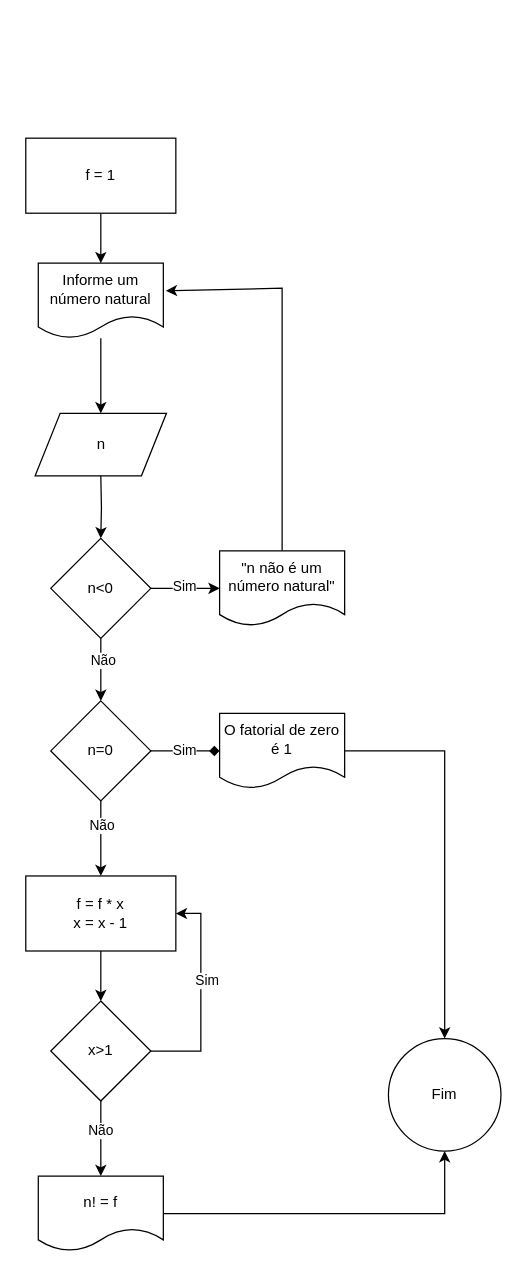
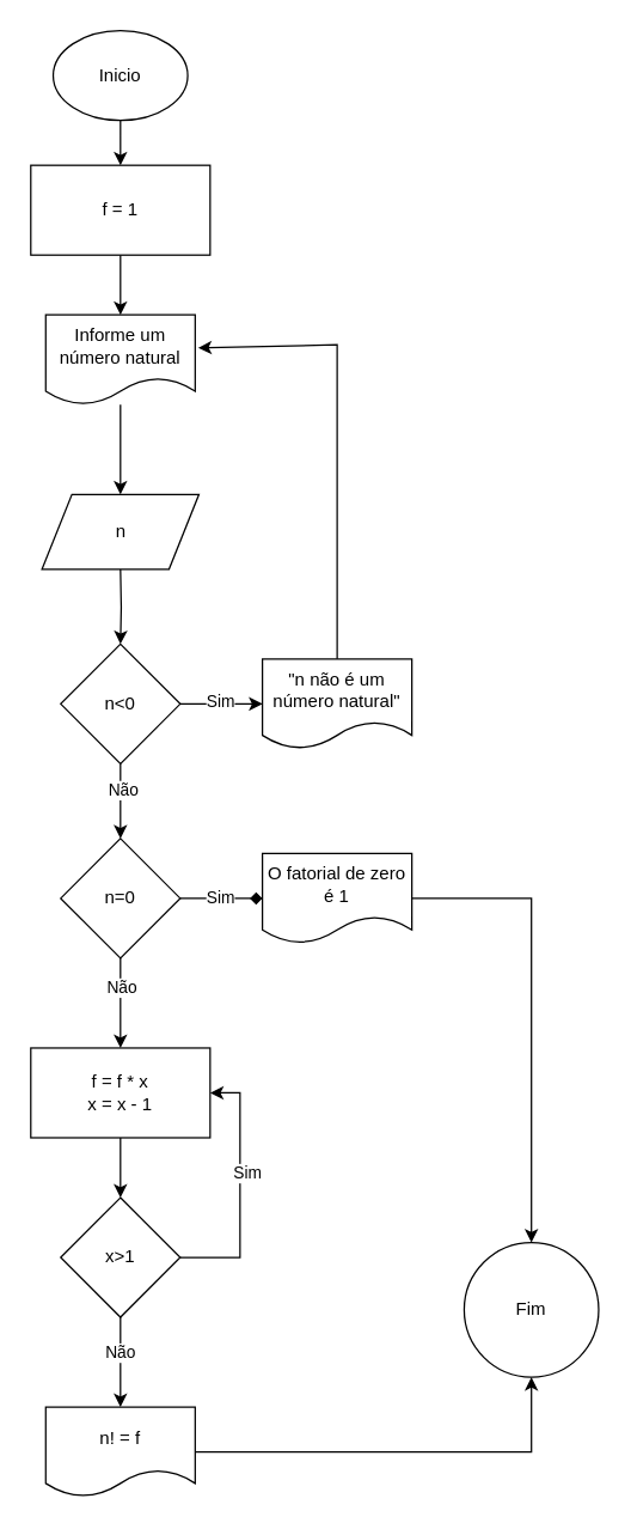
  <mxCell id="0" />
  <mxCell id="1" parent="0" />
+ <mxCell id="2" value="" style="edgeStyle=orthogonalEdgeStyle;rounded=0;orthogonalLoop=1;jettySize=auto;html=1;" edge="1" parent="1" source="3" target="33"><mxGeometry relative="1" as="geometry" /></mxCell>
+ <mxCell id="3" value="Inicio" style="ellipse;whiteSpace=wrap;html=1;" parent="1" vertex="1"><mxGeometry x="35" y="20" width="90" height="60" as="geometry" /></mxCell>
  <mxCell id="4" value="" style="edgeStyle=orthogonalEdgeStyle;rounded=0;orthogonalLoop=1;jettySize=auto;html=1;" parent="1" target="10" edge="1"><mxGeometry relative="1" as="geometry"><mxPoint x="80" y="380" as="sourcePoint" /></mxGeometry></mxCell>
  <mxCell id="5" value="n" style="shape=parallelogram;perimeter=parallelogramPerimeter;whiteSpace=wrap;html=1;fixedSize=1;" parent="1" vertex="1"><mxGeometry x="27.5" y="330" width="105" height="50" as="geometry" /></mxCell>
  <mxCell id="6" value="" style="edgeStyle=orthogonalEdgeStyle;rounded=0;orthogonalLoop=1;jettySize=auto;html=1;" parent="1" source="10" target="11" edge="1"><mxGeometry relative="1" as="geometry" /></mxCell>
  <mxCell id="7" value="Sim" style="edgeLabel;html=1;align=center;verticalAlign=middle;resizable=0;points=[];" parent="6" vertex="1" connectable="0"><mxGeometry x="-0.046" y="2" relative="1" as="geometry"><mxPoint as="offset" /></mxGeometry></mxCell>
  <mxCell id="8" value="" style="edgeStyle=orthogonalEdgeStyle;rounded=0;orthogonalLoop=1;jettySize=auto;html=1;" edge="1" parent="1" source="10" target="24"><mxGeometry relative="1" as="geometry" /></mxCell>
  <mxCell id="9" value="Não" style="edgeLabel;html=1;align=center;verticalAlign=middle;resizable=0;points=[];" vertex="1" connectable="0" parent="8"><mxGeometry x="-0.332" y="1" relative="1" as="geometry"><mxPoint as="offset" /></mxGeometry></mxCell>
  <mxCell id="10" value="n&amp;lt;0" style="rhombus;whiteSpace=wrap;html=1;" parent="1" vertex="1"><mxGeometry x="40" y="430" width="80" height="80" as="geometry" /></mxCell>
  <mxCell id="11" value="&quot;n não é um número natural&quot;" style="shape=document;whiteSpace=wrap;html=1;boundedLbl=1;" parent="1" vertex="1"><mxGeometry x="175" y="440" width="100" height="60" as="geometry" /></mxCell>
  <mxCell id="12" value="" style="edgeStyle=orthogonalEdgeStyle;rounded=0;orthogonalLoop=1;jettySize=auto;html=1;" edge="1" parent="1" source="13" target="31"><mxGeometry relative="1" as="geometry" /></mxCell>
  <mxCell id="13" value="f = f * x&lt;br&gt;x = x - 1" style="rounded=0;whiteSpace=wrap;html=1;" parent="1" vertex="1"><mxGeometry x="20" y="700" width="120" height="60" as="geometry" /></mxCell>
  <mxCell id="14" value="" style="edgeStyle=orthogonalEdgeStyle;rounded=0;orthogonalLoop=1;jettySize=auto;html=1;" parent="1" source="15" target="16" edge="1"><mxGeometry relative="1" as="geometry" /></mxCell>
  <mxCell id="15" value="n! = f" style="shape=document;whiteSpace=wrap;html=1;boundedLbl=1;" parent="1" vertex="1"><mxGeometry x="30" y="940" width="100" height="60" as="geometry" /></mxCell>
  <mxCell id="16" value="Fim" style="ellipse;whiteSpace=wrap;html=1;" parent="1" vertex="1"><mxGeometry x="310" y="830" width="90" height="90" as="geometry" /></mxCell>
  <mxCell id="17" value="" style="edgeStyle=orthogonalEdgeStyle;rounded=0;orthogonalLoop=1;jettySize=auto;html=1;" edge="1" parent="1" source="18" target="5"><mxGeometry relative="1" as="geometry" /></mxCell>
  <mxCell id="18" value="Informe um número natural" style="shape=document;whiteSpace=wrap;html=1;boundedLbl=1;" vertex="1" parent="1"><mxGeometry x="30" y="210" width="100" height="60" as="geometry" /></mxCell>
  <mxCell id="19" value="" style="endArrow=classic;html=1;rounded=0;exitX=0.5;exitY=0;exitDx=0;exitDy=0;entryX=1.02;entryY=0.367;entryDx=0;entryDy=0;entryPerimeter=0;" edge="1" parent="1" source="11" target="18"><mxGeometry width="50" height="50" relative="1" as="geometry"><mxPoint x="230" y="340" as="sourcePoint" /><mxPoint x="230" y="240" as="targetPoint" /><Array as="points"><mxPoint x="225" y="230" /></Array></mxGeometry></mxCell>
  <mxCell id="20" value="" style="edgeStyle=orthogonalEdgeStyle;rounded=0;orthogonalLoop=1;jettySize=auto;html=1;" edge="1" parent="1" source="24" target="13"><mxGeometry relative="1" as="geometry" /></mxCell>
  <mxCell id="21" value="Não" style="edgeLabel;html=1;align=center;verticalAlign=middle;resizable=0;points=[];" vertex="1" connectable="0" parent="20"><mxGeometry x="-0.376" relative="1" as="geometry"><mxPoint as="offset" /></mxGeometry></mxCell>
  <mxCell id="22" value="" style="edgeStyle=orthogonalEdgeStyle;rounded=0;orthogonalLoop=1;jettySize=auto;html=1;endArrow=diamond;" edge="1" parent="1" source="24" target="26"><mxGeometry relative="1" as="geometry" /></mxCell>
  <mxCell id="23" value="Sim" style="edgeLabel;html=1;align=center;verticalAlign=middle;resizable=0;points=[];" vertex="1" connectable="0" parent="22"><mxGeometry x="-0.054" y="1" relative="1" as="geometry"><mxPoint as="offset" /></mxGeometry></mxCell>
  <mxCell id="24" value="n=0" style="rhombus;whiteSpace=wrap;html=1;" vertex="1" parent="1"><mxGeometry x="40" y="560" width="80" height="80" as="geometry" /></mxCell>
  <mxCell id="25" value="" style="edgeStyle=orthogonalEdgeStyle;rounded=0;orthogonalLoop=1;jettySize=auto;html=1;" edge="1" parent="1" source="26" target="16"><mxGeometry relative="1" as="geometry" /></mxCell>
  <mxCell id="26" value="O fatorial de zero é 1" style="shape=document;whiteSpace=wrap;html=1;boundedLbl=1;" vertex="1" parent="1"><mxGeometry x="175" y="570" width="100" height="60" as="geometry" /></mxCell>
  <mxCell id="27" style="edgeStyle=orthogonalEdgeStyle;rounded=0;orthogonalLoop=1;jettySize=auto;html=1;entryX=1;entryY=0.5;entryDx=0;entryDy=0;" edge="1" parent="1" source="31" target="13"><mxGeometry relative="1" as="geometry"><mxPoint x="150" y="750" as="targetPoint" /><Array as="points"><mxPoint x="160" y="840" /><mxPoint x="160" y="730" /></Array></mxGeometry></mxCell>
  <mxCell id="28" value="Sim" style="edgeLabel;html=1;align=center;verticalAlign=middle;resizable=0;points=[];" vertex="1" connectable="0" parent="27"><mxGeometry x="0.145" y="-4" relative="1" as="geometry"><mxPoint as="offset" /></mxGeometry></mxCell>
  <mxCell id="29" value="" style="edgeStyle=orthogonalEdgeStyle;rounded=0;orthogonalLoop=1;jettySize=auto;html=1;" edge="1" parent="1" source="31" target="15"><mxGeometry relative="1" as="geometry" /></mxCell>
  <mxCell id="30" value="Não" style="edgeLabel;html=1;align=center;verticalAlign=middle;resizable=0;points=[];" vertex="1" connectable="0" parent="29"><mxGeometry x="-0.244" y="-1" relative="1" as="geometry"><mxPoint as="offset" /></mxGeometry></mxCell>
  <mxCell id="31" value="x&amp;gt;1" style="rhombus;whiteSpace=wrap;html=1;" vertex="1" parent="1"><mxGeometry x="40" y="800" width="80" height="80" as="geometry" /></mxCell>
  <mxCell id="32" value="" style="edgeStyle=orthogonalEdgeStyle;rounded=0;orthogonalLoop=1;jettySize=auto;html=1;" edge="1" parent="1" source="33" target="18"><mxGeometry relative="1" as="geometry" /></mxCell>
  <mxCell id="33" value="f = 1" style="rounded=0;whiteSpace=wrap;html=1;" vertex="1" parent="1"><mxGeometry x="20" y="110" width="120" height="60" as="geometry" /></mxCell>
